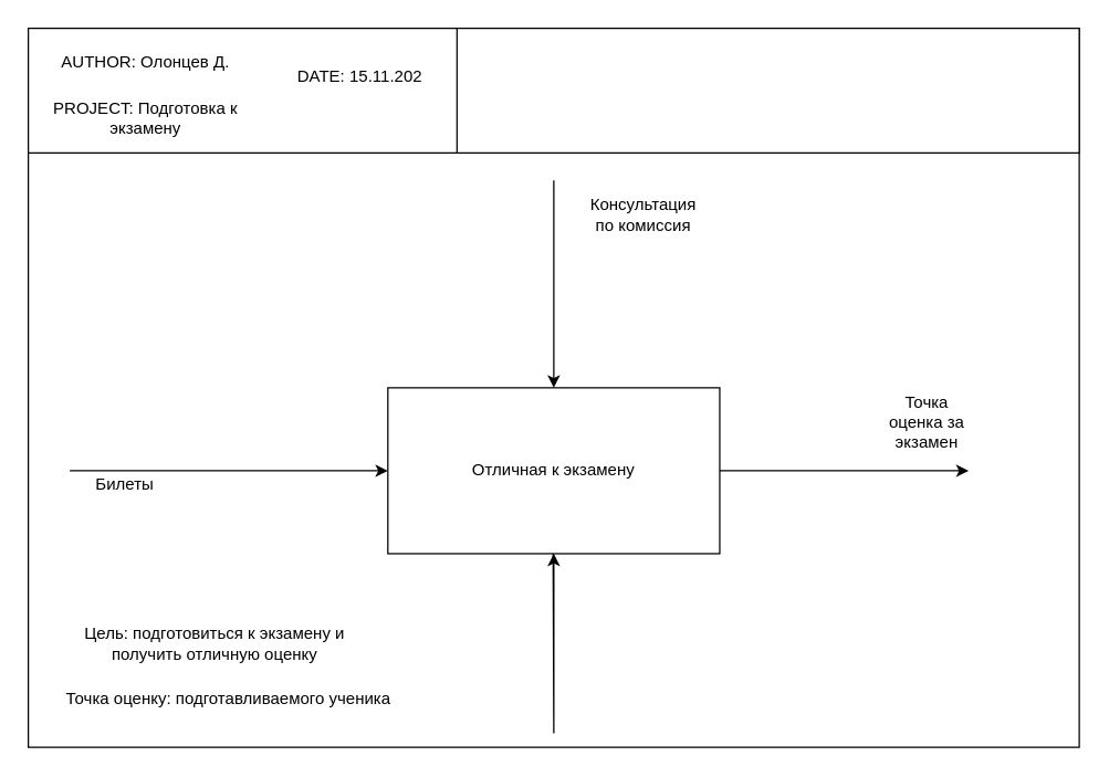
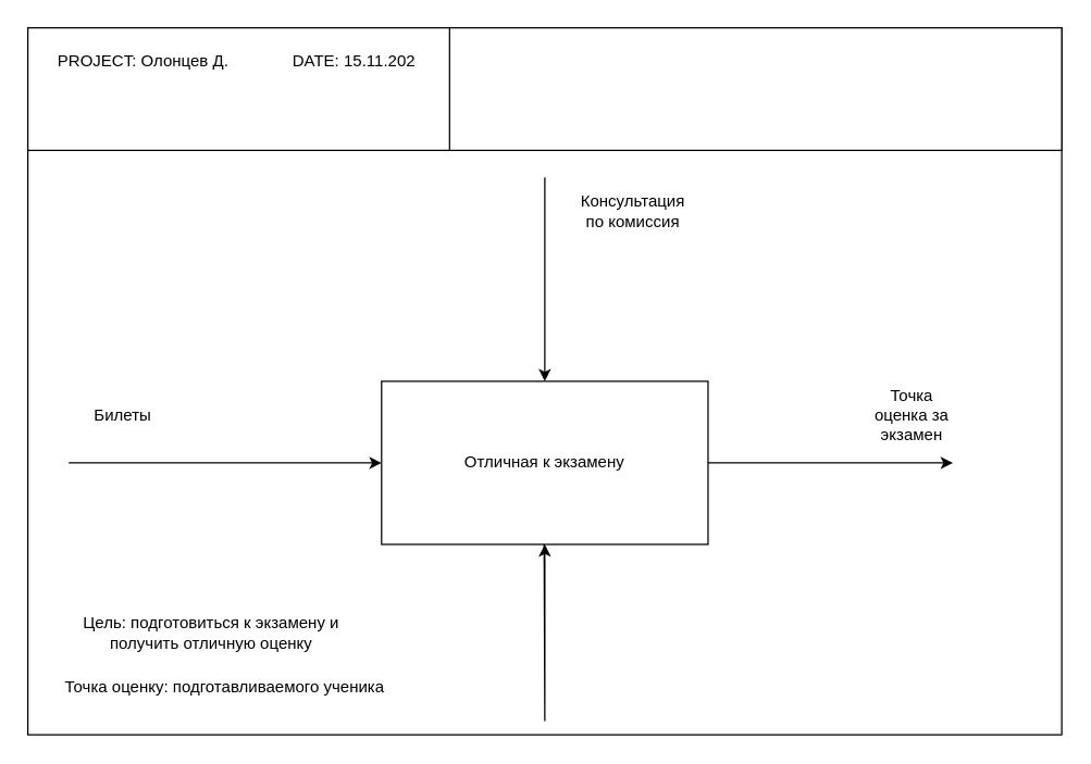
  <mxCell id="0" />
  <mxCell id="1" parent="0" />
  <mxCell id="2" value="" style="shape=table;startSize=90;container=1;collapsible=0;childLayout=tableLayout;fontStyle=1;align=center;" parent="1" vertex="1"><mxGeometry x="20" y="20" width="760" height="520" as="geometry" /></mxCell>
  <mxCell id="3" value="" style="shape=tableRow;horizontal=0;startSize=0;swimlaneHead=0;swimlaneBody=0;top=0;left=0;bottom=0;right=0;collapsible=0;dropTarget=0;fillColor=none;points=[[0,0.5],[1,0.5]];portConstraint=eastwest;opacity=0;" parent="2" vertex="1"><mxGeometry y="90" width="760" height="430" as="geometry" /></mxCell>
  <mxCell id="4" value="" style="shape=partialRectangle;html=1;whiteSpace=wrap;connectable=0;fillColor=none;top=0;left=0;bottom=0;right=0;overflow=hidden;opacity=0;" parent="3" vertex="1"><mxGeometry width="760" height="430" as="geometry"><mxRectangle width="760" height="430" as="alternateBounds" /></mxGeometry></mxCell>
  <mxCell id="5" value="Отличная к экзамену" style="rounded=0;whiteSpace=wrap;html=1;" parent="1" vertex="1"><mxGeometry x="280" y="280" width="240" height="120" as="geometry" /></mxCell>
  <mxCell id="6" value="" style="endArrow=classic;html=1;rounded=0;" parent="1" target="5" edge="1"><mxGeometry width="50" height="50" relative="1" as="geometry"><mxPoint x="50" y="340" as="sourcePoint" /><mxPoint x="420" y="350" as="targetPoint" /></mxGeometry></mxCell>
  <mxCell id="7" value="" style="endArrow=classic;html=1;rounded=0;" parent="1" source="5" edge="1"><mxGeometry width="50" height="50" relative="1" as="geometry"><mxPoint x="60" y="350" as="sourcePoint" /><mxPoint x="700" y="340" as="targetPoint" /></mxGeometry></mxCell>
  <mxCell id="8" value="" style="endArrow=classic;html=1;rounded=0;" parent="1" target="5" edge="1"><mxGeometry width="50" height="50" relative="1" as="geometry"><mxPoint x="400" y="130" as="sourcePoint" /><mxPoint x="420" y="310" as="targetPoint" /></mxGeometry></mxCell>
  <mxCell id="9" value="" style="endArrow=classic;html=1;rounded=0;" parent="1" target="5" edge="1"><mxGeometry width="50" height="50" relative="1" as="geometry"><mxPoint x="399.5" y="400" as="sourcePoint" /><mxPoint x="399.5" y="550" as="targetPoint" /><Array as="points"><mxPoint x="400" y="530" /></Array></mxGeometry></mxCell>
- <mxCell id="10" value="Билеты" style="text;html=1;strokeColor=none;fillColor=none;align=center;verticalAlign=middle;whiteSpace=wrap;rounded=0;" parent="1" vertex="1"><mxGeometry x="60" y="335" width="60" height="30" as="geometry" /></mxCell>
+ <mxCell id="10" value="Билеты" style="text;html=1;strokeColor=none;fillColor=none;align=center;verticalAlign=middle;whiteSpace=wrap;rounded=0;" parent="1" vertex="1"><mxGeometry x="60" y="290" width="60" height="30" as="geometry" /></mxCell>
  <mxCell id="11" value="Точка оценка за экзамен" style="text;html=1;strokeColor=none;fillColor=none;align=center;verticalAlign=middle;whiteSpace=wrap;rounded=0;" parent="1" vertex="1"><mxGeometry x="640" y="290" width="60" height="30" as="geometry" /></mxCell>
  <mxCell id="12" value="Консультация по комиссия" style="text;html=1;strokeColor=none;fillColor=none;align=center;verticalAlign=middle;whiteSpace=wrap;rounded=0;" parent="1" vertex="1"><mxGeometry x="420" y="140" width="90" height="30" as="geometry" /></mxCell>
  <mxCell id="13" value="Цель: подготовиться к экзамену и получить отличную оценку" style="text;html=1;strokeColor=none;fillColor=none;align=center;verticalAlign=middle;whiteSpace=wrap;rounded=0;" parent="1" vertex="1"><mxGeometry x="40" y="450" width="230" height="30" as="geometry" /></mxCell>
  <mxCell id="14" value="Точка оценку: подготавливаемого ученика" style="text;html=1;strokeColor=none;fillColor=none;align=center;verticalAlign=middle;whiteSpace=wrap;rounded=0;" parent="1" vertex="1"><mxGeometry x="40" y="490" width="250" height="30" as="geometry" /></mxCell>
  <mxCell id="15" value="" style="shape=table;html=1;whiteSpace=wrap;startSize=0;container=1;collapsible=0;childLayout=tableLayout;" parent="1" vertex="1"><mxGeometry x="20" y="20" width="760" height="90" as="geometry" /></mxCell>
  <mxCell id="16" value="" style="shape=tableRow;horizontal=0;startSize=0;swimlaneHead=0;swimlaneBody=0;top=0;left=0;bottom=0;right=0;collapsible=0;dropTarget=0;fillColor=none;points=[[0,0.5],[1,0.5]];portConstraint=eastwest;" parent="15" vertex="1"><mxGeometry width="760" height="90" as="geometry" /></mxCell>
  <mxCell id="17" value="" style="shape=partialRectangle;html=1;whiteSpace=wrap;connectable=0;fillColor=none;top=0;left=0;bottom=0;right=0;overflow=hidden;" parent="16" vertex="1"><mxGeometry width="310" height="90" as="geometry"><mxRectangle width="310" height="90" as="alternateBounds" /></mxGeometry></mxCell>
  <mxCell id="18" value="" style="shape=partialRectangle;html=1;whiteSpace=wrap;connectable=0;fillColor=none;top=0;left=0;bottom=0;right=0;overflow=hidden;" parent="16" vertex="1"><mxGeometry x="310" width="450" height="90" as="geometry"><mxRectangle width="450" height="90" as="alternateBounds" /></mxGeometry></mxCell>
- <mxCell id="19" value="AUTHOR: Олонцев Д." style="text;html=1;strokeColor=none;fillColor=none;align=center;verticalAlign=middle;whiteSpace=wrap;rounded=0;" parent="1" vertex="1"><mxGeometry x="30" y="30" width="150" height="30" as="geometry" /></mxCell>
- <mxCell id="20" value="PROJECT: Подготовка к экзамену" style="text;html=1;strokeColor=none;fillColor=none;align=center;verticalAlign=middle;whiteSpace=wrap;rounded=0;" parent="1" vertex="1"><mxGeometry x="30" y="70" width="150" height="30" as="geometry" /></mxCell>
- <mxCell id="21" value="DATE: 15.11.202" style="text;html=1;strokeColor=none;fillColor=none;align=center;verticalAlign=middle;whiteSpace=wrap;rounded=0;" parent="1" vertex="1"><mxGeometry x="210" y="40" width="100" height="30" as="geometry" /></mxCell>
+ <mxCell id="19" value="PROJECT: Олонцев Д." style="text;html=1;strokeColor=none;fillColor=none;align=center;verticalAlign=middle;whiteSpace=wrap;rounded=0;" parent="1" vertex="1"><mxGeometry x="30" y="30" width="150" height="30" as="geometry" /></mxCell>
+ <mxCell id="21" value="DATE: 15.11.202" style="text;html=1;strokeColor=none;fillColor=none;align=center;verticalAlign=middle;whiteSpace=wrap;rounded=0;" parent="1" vertex="1"><mxGeometry x="210" y="30" width="100" height="30" as="geometry" /></mxCell>
